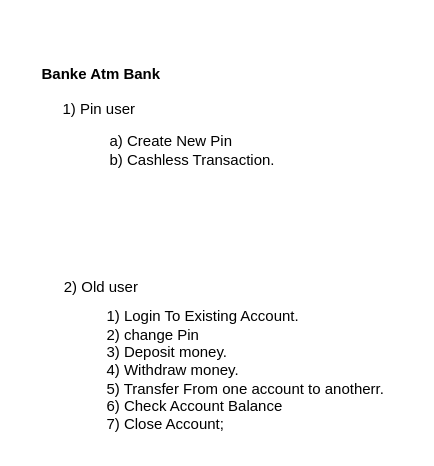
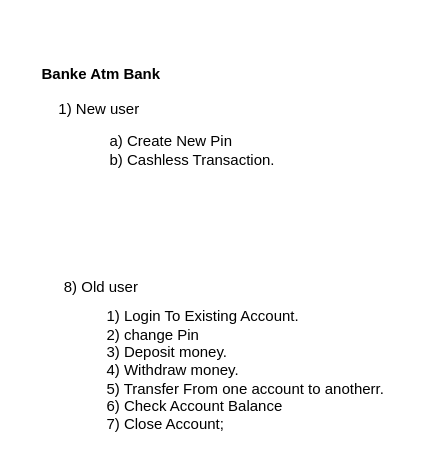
  <mxCell id="0" />
  <mxCell id="1" parent="0" />
  <mxCell id="2" value="&lt;h1&gt;&lt;font style=&quot;font-size: 12px;&quot;&gt;Banke Atm Bank&lt;/font&gt;&lt;/h1&gt;" style="text;html=1;align=center;verticalAlign=middle;resizable=0;points=[];autosize=1;strokeColor=none;fillColor=none;strokeWidth=7;" vertex="1" parent="1"><mxGeometry x="20" y="20" width="120" height="70" as="geometry" /></mxCell>
- <mxCell id="3" value="1) Pin user&amp;nbsp;" style="text;html=1;align=center;verticalAlign=middle;resizable=0;points=[];autosize=1;strokeColor=none;fillColor=none;" vertex="1" parent="1"><mxGeometry x="36" y="70" width="88" height="33" as="geometry" /></mxCell>
- <mxCell id="4" value="2) Old user" style="text;html=1;align=center;verticalAlign=middle;resizable=0;points=[];autosize=1;strokeColor=none;fillColor=none;" vertex="1" parent="1"><mxGeometry x="35.5" y="213" width="88" height="33" as="geometry" /></mxCell>
+ <mxCell id="3" value="1) New user&amp;nbsp;" style="text;html=1;align=center;verticalAlign=middle;resizable=0;points=[];autosize=1;strokeColor=none;fillColor=none;" vertex="1" parent="1"><mxGeometry x="36" y="70" width="88" height="33" as="geometry" /></mxCell>
+ <mxCell id="4" value="8) Old user" style="text;html=1;align=center;verticalAlign=middle;resizable=0;points=[];autosize=1;strokeColor=none;fillColor=none;" vertex="1" parent="1"><mxGeometry x="35.5" y="213" width="88" height="33" as="geometry" /></mxCell>
  <mxCell id="5" value="&lt;div style=&quot;text-align: left;&quot;&gt;&lt;span style=&quot;background-color: initial;&quot;&gt;a) Create New Pin&lt;/span&gt;&lt;/div&gt;&lt;div style=&quot;text-align: left;&quot;&gt;b) Cashless Transaction.&lt;br&gt;&lt;/div&gt;" style="text;html=1;align=center;verticalAlign=middle;resizable=0;points=[];autosize=1;strokeColor=none;fillColor=none;" vertex="1" parent="1"><mxGeometry x="76" y="98" width="154" height="44" as="geometry" /></mxCell>
  <mxCell id="6" value="1) Login To Existing Account.&lt;div&gt;2) change Pin&lt;/div&gt;&lt;div&gt;3) Deposit money.&lt;/div&gt;&lt;div&gt;4) Withdraw money.&lt;/div&gt;&lt;div&gt;5) Transfer From one account to anotherr.&lt;/div&gt;&lt;div&gt;6) Check Account Balance&lt;/div&gt;&lt;div&gt;7) Close Account;&lt;/div&gt;" style="text;html=1;align=left;verticalAlign=middle;resizable=0;points=[];autosize=1;strokeColor=none;fillColor=none;" vertex="1" parent="1"><mxGeometry x="83" y="241" width="242" height="110" as="geometry" /></mxCell>
